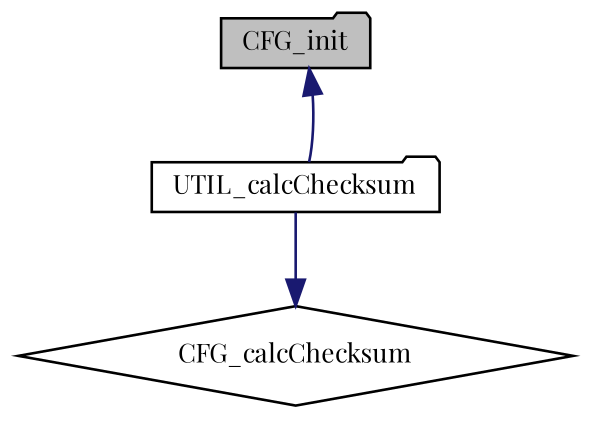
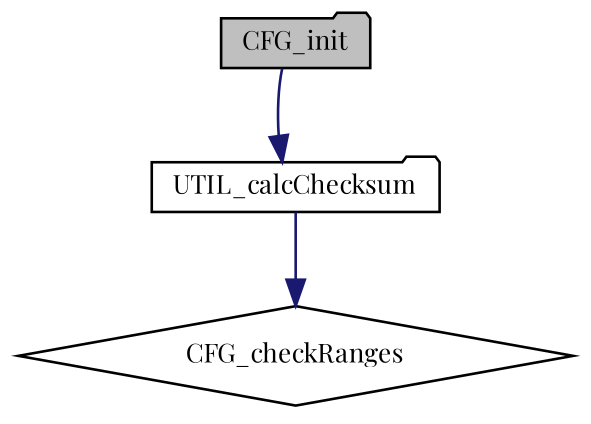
  digraph {
    fontname="Playfair Display"
    rankdir=TB
    node [color=black fillcolor=white fontname="Playfair Display" fontsize=10 shape=folder style=filled]
    edge [color=midnightblue fontname="Playfair Display" fontsize=10 labelfontname=Helvetica labelfontsize=10 style=solid]
    n1 [fillcolor=grey75 fontcolor=black height=0.2 label=CFG_init width=0.4]
    n2 [height=0.2 label=UTIL_calcChecksum width=0.4]
-   n3 [height=0.2 label=CFG_calcChecksum shape=diamond width=0.4]
-   n2 -> n1
+   n3 [height=0.2 label=CFG_checkRanges shape=diamond width=0.4]
+   n1 -> n2
    n2 -> n3
  }
